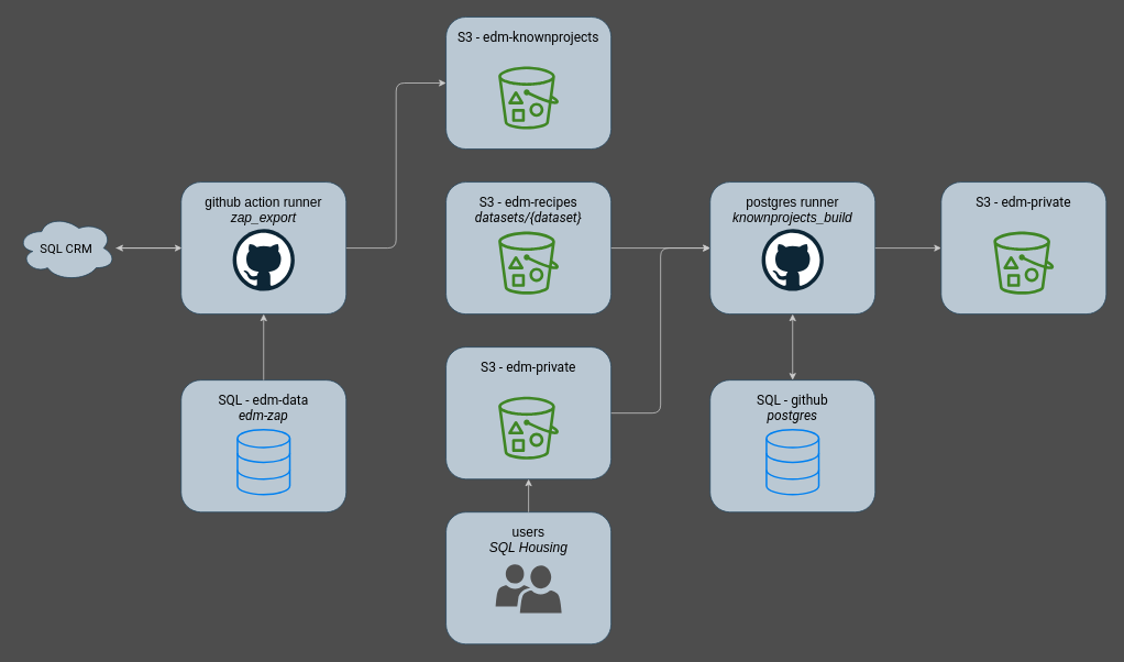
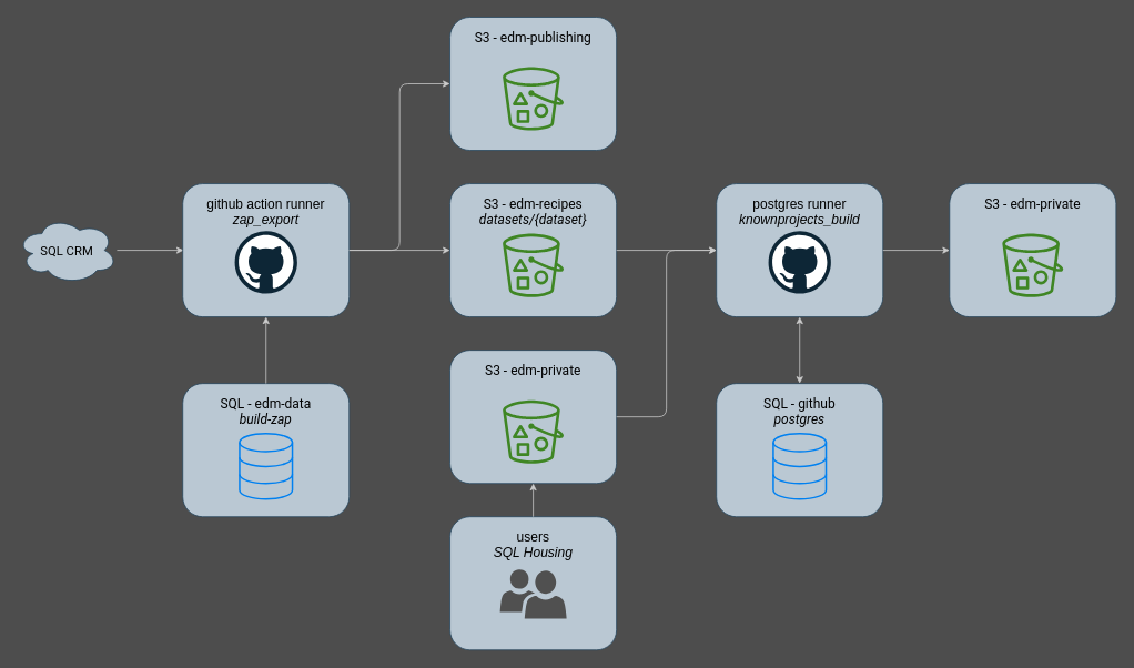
  <mxCell id="0" />
  <mxCell id="1" parent="0" />
  <mxCell id="2" style="edgeStyle=none;html=1;strokeColor=#CCCCCC;" parent="1" source="3" edge="1"><mxGeometry relative="1" as="geometry"><mxPoint x="220" y="300" as="targetPoint" /></mxGeometry></mxCell>
  <mxCell id="3" value="SQL CRM" style="ellipse;shape=cloud;whiteSpace=wrap;html=1;fontSize=15;fillColor=#bac8d3;strokeColor=#23445d;fontFamily=Roboto;fontSource=https%3A%2F%2Ffonts.googleapis.com%2Fcss%3Ffamily%3DRoboto;" parent="1" vertex="1"><mxGeometry x="20" y="260" width="120" height="80" as="geometry" /></mxCell>
  <mxCell id="4" value="" style="group;fontFamily=Roboto;fontSource=https%3A%2F%2Ffonts.googleapis.com%2Fcss%3Ffamily%3DRoboto;fontSize=10;" parent="1" vertex="1" connectable="0"><mxGeometry x="540" y="220" width="200" height="160" as="geometry" /></mxCell>
  <mxCell id="5" value="S3 -&amp;nbsp;edm-recipes&lt;br&gt;&lt;i&gt;datasets/{dataset}&lt;/i&gt;" style="rounded=1;whiteSpace=wrap;html=1;fontFamily=Roboto;fontSize=16;fontColor=default;align=center;strokeColor=#23445d;fillColor=#bac8d3;fillStyle=solid;verticalAlign=top;spacing=10;fontSource=https%3A%2F%2Ffonts.googleapis.com%2Fcss%3Ffamily%3DRoboto;" parent="4" vertex="1"><mxGeometry width="200" height="160" as="geometry" /></mxCell>
  <mxCell id="6" value="" style="sketch=0;outlineConnect=0;fontColor=#232F3E;gradientColor=none;fillColor=#3F8624;strokeColor=none;dashed=0;verticalLabelPosition=bottom;verticalAlign=top;align=center;html=1;fontSize=16;fontStyle=0;aspect=fixed;pointerEvents=1;shape=mxgraph.aws4.bucket_with_objects;fontFamily=Roboto;fontSource=https%3A%2F%2Ffonts.googleapis.com%2Fcss%3Ffamily%3DRoboto;" parent="4" vertex="1"><mxGeometry x="63.415" y="60.0" width="73.171" height="76.098" as="geometry" /></mxCell>
  <mxCell id="7" value="" style="group;fontFamily=Roboto;fontSource=https%3A%2F%2Ffonts.googleapis.com%2Fcss%3Ffamily%3DRoboto;fontSize=10;" parent="1" vertex="1" connectable="0"><mxGeometry x="219" y="460" width="200" height="160" as="geometry" /></mxCell>
- <mxCell id="8" value="SQL - edm-data&lt;br&gt;&lt;i&gt;edm-zap&lt;/i&gt;" style="rounded=1;whiteSpace=wrap;html=1;fontFamily=Roboto;fontSize=16;fontColor=default;align=center;strokeColor=#23445d;fillColor=#bac8d3;fillStyle=solid;verticalAlign=top;spacing=10;fontSource=https%3A%2F%2Ffonts.googleapis.com%2Fcss%3Ffamily%3DRoboto;" parent="7" vertex="1"><mxGeometry width="200" height="160" as="geometry" /></mxCell>
+ <mxCell id="8" value="SQL - edm-data&lt;br&gt;&lt;i&gt;build-zap&lt;/i&gt;" style="rounded=1;whiteSpace=wrap;html=1;fontFamily=Roboto;fontSize=16;fontColor=default;align=center;strokeColor=#23445d;fillColor=#bac8d3;fillStyle=solid;verticalAlign=top;spacing=10;fontSource=https%3A%2F%2Ffonts.googleapis.com%2Fcss%3Ffamily%3DRoboto;" parent="7" vertex="1"><mxGeometry width="200" height="160" as="geometry" /></mxCell>
  <mxCell id="9" value="" style="html=1;verticalLabelPosition=bottom;align=center;labelBackgroundColor=#ffffff;verticalAlign=top;strokeWidth=2;strokeColor=#0080F0;shadow=0;dashed=0;shape=mxgraph.ios7.icons.data;fontSize=16;fontColor=#000000;fillColor=none;fontFamily=Roboto;fontSource=https%3A%2F%2Ffonts.googleapis.com%2Fcss%3Ffamily%3DRoboto;" parent="7" vertex="1"><mxGeometry x="68.293" y="60.0" width="63.415" height="78.81" as="geometry" /></mxCell>
  <mxCell id="10" value="" style="group" parent="1" vertex="1" connectable="0"><mxGeometry x="219" y="220" width="200" height="160" as="geometry" /></mxCell>
  <mxCell id="11" value="github action runner&lt;br&gt;&lt;i&gt;zap_export&lt;/i&gt;" style="rounded=1;whiteSpace=wrap;html=1;fontFamily=Helvetica;fontSize=16;fontColor=default;align=center;strokeColor=#23445d;fillColor=#bac8d3;fillStyle=solid;verticalAlign=top;spacing=10;" parent="10" vertex="1"><mxGeometry width="200" height="160" as="geometry" /></mxCell>
  <mxCell id="12" value="" style="dashed=0;outlineConnect=0;html=1;align=center;labelPosition=center;verticalLabelPosition=bottom;verticalAlign=top;shape=mxgraph.weblogos.github" parent="10" vertex="1"><mxGeometry x="62.5" y="57.0" width="75" height="75" as="geometry" /></mxCell>
  <mxCell id="13" value="" style="group;fontFamily=Roboto;fontSource=https%3A%2F%2Ffonts.googleapis.com%2Fcss%3Ffamily%3DRoboto;fontSize=10;" parent="1" vertex="1" connectable="0"><mxGeometry x="540" y="20" width="200" height="160" as="geometry" /></mxCell>
- <mxCell id="14" value="S3 -&amp;nbsp;edm-knownprojects" style="rounded=1;whiteSpace=wrap;html=1;fontFamily=Roboto;fontSize=16;fontColor=default;align=center;strokeColor=#23445d;fillColor=#bac8d3;fillStyle=solid;verticalAlign=top;spacing=10;fontSource=https%3A%2F%2Ffonts.googleapis.com%2Fcss%3Ffamily%3DRoboto;" parent="13" vertex="1"><mxGeometry width="200" height="160" as="geometry" /></mxCell>
+ <mxCell id="14" value="S3 -&amp;nbsp;edm-publishing" style="rounded=1;whiteSpace=wrap;html=1;fontFamily=Roboto;fontSize=16;fontColor=default;align=center;strokeColor=#23445d;fillColor=#bac8d3;fillStyle=solid;verticalAlign=top;spacing=10;fontSource=https%3A%2F%2Ffonts.googleapis.com%2Fcss%3Ffamily%3DRoboto;" parent="13" vertex="1"><mxGeometry width="200" height="160" as="geometry" /></mxCell>
  <mxCell id="15" value="" style="sketch=0;outlineConnect=0;fontColor=#232F3E;gradientColor=none;fillColor=#3F8624;strokeColor=none;dashed=0;verticalLabelPosition=bottom;verticalAlign=top;align=center;html=1;fontSize=16;fontStyle=0;aspect=fixed;pointerEvents=1;shape=mxgraph.aws4.bucket_with_objects;fontFamily=Roboto;fontSource=https%3A%2F%2Ffonts.googleapis.com%2Fcss%3Ffamily%3DRoboto;" parent="13" vertex="1"><mxGeometry x="63.415" y="60.0" width="73.171" height="76.098" as="geometry" /></mxCell>
  <mxCell id="16" value="" style="group;fontFamily=Roboto;fontSource=https%3A%2F%2Ffonts.googleapis.com%2Fcss%3Ffamily%3DRoboto;fontSize=10;" parent="1" vertex="1" connectable="0"><mxGeometry x="540" y="420" width="200" height="160" as="geometry" /></mxCell>
  <mxCell id="17" value="S3 -&amp;nbsp;edm-private&lt;br&gt;" style="rounded=1;whiteSpace=wrap;html=1;fontFamily=Roboto;fontSize=16;fontColor=default;align=center;strokeColor=#23445d;fillColor=#bac8d3;fillStyle=solid;verticalAlign=top;spacing=10;fontSource=https%3A%2F%2Ffonts.googleapis.com%2Fcss%3Ffamily%3DRoboto;" parent="16" vertex="1"><mxGeometry width="200" height="160" as="geometry" /></mxCell>
  <mxCell id="18" value="" style="sketch=0;outlineConnect=0;fontColor=#232F3E;gradientColor=none;fillColor=#3F8624;strokeColor=none;dashed=0;verticalLabelPosition=bottom;verticalAlign=top;align=center;html=1;fontSize=16;fontStyle=0;aspect=fixed;pointerEvents=1;shape=mxgraph.aws4.bucket_with_objects;fontFamily=Roboto;fontSource=https%3A%2F%2Ffonts.googleapis.com%2Fcss%3Ffamily%3DRoboto;" parent="16" vertex="1"><mxGeometry x="63.415" y="60.0" width="73.171" height="76.098" as="geometry" /></mxCell>
  <mxCell id="19" style="edgeStyle=none;html=1;entryX=0.5;entryY=0;entryDx=0;entryDy=0;strokeColor=#CCCCCC;startArrow=classic;startFill=1;endArrow=none;" parent="1" source="11" target="8" edge="1"><mxGeometry relative="1" as="geometry" /></mxCell>
- <mxCell id="20" style="edgeStyle=orthogonalEdgeStyle;html=1;strokeColor=#CCCCCC;startArrow=none;startFill=0;" parent="1" source="11" target="3" edge="1"><mxGeometry relative="1" as="geometry" /></mxCell>
+ <mxCell id="20" style="edgeStyle=orthogonalEdgeStyle;html=1;entryX=0;entryY=0.5;entryDx=0;entryDy=0;strokeColor=#CCCCCC;startArrow=none;startFill=0;" parent="1" source="11" target="5" edge="1"><mxGeometry relative="1" as="geometry" /></mxCell>
  <mxCell id="21" style="edgeStyle=orthogonalEdgeStyle;shape=connector;rounded=1;html=1;entryX=0;entryY=0.5;entryDx=0;entryDy=0;labelBackgroundColor=default;strokeColor=#CCCCCC;fontFamily=Helvetica;fontSize=11;fontColor=default;startArrow=none;startFill=0;endArrow=classic;" parent="1" source="11" target="14" edge="1"><mxGeometry relative="1" as="geometry" /></mxCell>
  <mxCell id="22" value="" style="group" parent="1" vertex="1" connectable="0"><mxGeometry x="860" y="220" width="200" height="160" as="geometry" /></mxCell>
  <mxCell id="23" value="postgres runner&lt;br&gt;&lt;i&gt;knownprojects_build&lt;/i&gt;" style="rounded=1;whiteSpace=wrap;html=1;fontFamily=Helvetica;fontSize=16;fontColor=default;align=center;strokeColor=#23445d;fillColor=#bac8d3;fillStyle=solid;verticalAlign=top;spacing=10;" parent="22" vertex="1"><mxGeometry width="200" height="160" as="geometry" /></mxCell>
  <mxCell id="24" value="" style="dashed=0;outlineConnect=0;html=1;align=center;labelPosition=center;verticalLabelPosition=bottom;verticalAlign=top;shape=mxgraph.weblogos.github" parent="22" vertex="1"><mxGeometry x="62.5" y="57.0" width="75" height="75" as="geometry" /></mxCell>
  <mxCell id="25" style="edgeStyle=orthogonalEdgeStyle;shape=connector;rounded=1;html=1;entryX=0;entryY=0.5;entryDx=0;entryDy=0;labelBackgroundColor=default;strokeColor=#CCCCCC;fontFamily=Helvetica;fontSize=11;fontColor=default;startArrow=none;startFill=0;endArrow=classic;" parent="1" source="5" target="23" edge="1"><mxGeometry relative="1" as="geometry" /></mxCell>
  <mxCell id="26" value="" style="group;fontFamily=Roboto;fontSource=https%3A%2F%2Ffonts.googleapis.com%2Fcss%3Ffamily%3DRoboto;fontSize=10;" parent="1" vertex="1" connectable="0"><mxGeometry x="860" y="460" width="200" height="160" as="geometry" /></mxCell>
  <mxCell id="27" value="SQL - github&lt;br&gt;&lt;i&gt;postgres&lt;/i&gt;" style="rounded=1;whiteSpace=wrap;html=1;fontFamily=Roboto;fontSize=16;fontColor=default;align=center;strokeColor=#23445d;fillColor=#bac8d3;fillStyle=solid;verticalAlign=top;spacing=10;fontSource=https%3A%2F%2Ffonts.googleapis.com%2Fcss%3Ffamily%3DRoboto;" parent="26" vertex="1"><mxGeometry width="200" height="160" as="geometry" /></mxCell>
  <mxCell id="28" value="" style="html=1;verticalLabelPosition=bottom;align=center;labelBackgroundColor=#ffffff;verticalAlign=top;strokeWidth=2;strokeColor=#0080F0;shadow=0;dashed=0;shape=mxgraph.ios7.icons.data;fontSize=16;fontColor=#000000;fillColor=none;fontFamily=Roboto;fontSource=https%3A%2F%2Ffonts.googleapis.com%2Fcss%3Ffamily%3DRoboto;" parent="26" vertex="1"><mxGeometry x="68.293" y="60.0" width="63.415" height="78.81" as="geometry" /></mxCell>
  <mxCell id="29" style="edgeStyle=orthogonalEdgeStyle;shape=connector;rounded=1;html=1;entryX=0.5;entryY=0;entryDx=0;entryDy=0;labelBackgroundColor=default;strokeColor=#CCCCCC;fontFamily=Helvetica;fontSize=11;fontColor=default;startArrow=classic;startFill=1;endArrow=classic;" parent="1" source="23" target="27" edge="1"><mxGeometry relative="1" as="geometry" /></mxCell>
  <mxCell id="30" style="edgeStyle=orthogonalEdgeStyle;shape=connector;rounded=1;html=1;entryX=0;entryY=0.5;entryDx=0;entryDy=0;labelBackgroundColor=default;strokeColor=#CCCCCC;fontFamily=Helvetica;fontSize=11;fontColor=default;startArrow=none;startFill=0;endArrow=classic;" parent="1" source="17" target="23" edge="1"><mxGeometry relative="1" as="geometry" /></mxCell>
  <mxCell id="31" value="" style="group" parent="1" vertex="1" connectable="0"><mxGeometry x="540" y="620" width="200" height="160" as="geometry" /></mxCell>
  <mxCell id="32" value="" style="group" parent="31" vertex="1" connectable="0"><mxGeometry width="200" height="160" as="geometry" /></mxCell>
  <mxCell id="33" value="users&lt;br&gt;&lt;i&gt;SQL Housing&lt;/i&gt;" style="rounded=1;whiteSpace=wrap;html=1;fontFamily=Helvetica;fontSize=16;fontColor=default;align=center;strokeColor=#23445d;fillColor=#bac8d3;fillStyle=solid;verticalAlign=top;spacing=10;" parent="32" vertex="1"><mxGeometry width="200" height="160" as="geometry" /></mxCell>
  <mxCell id="34" value="" style="sketch=0;pointerEvents=1;shadow=0;dashed=0;html=1;strokeColor=none;labelPosition=center;verticalLabelPosition=bottom;verticalAlign=top;align=center;fillColor=#505050;shape=mxgraph.mscae.intune.user_group;fontFamily=Helvetica;fontSize=11;fontColor=default;aspect=fixed;" parent="32" vertex="1"><mxGeometry x="60" y="63" width="80" height="59.2" as="geometry" /></mxCell>
  <mxCell id="35" style="edgeStyle=orthogonalEdgeStyle;shape=connector;rounded=1;html=1;entryX=0.5;entryY=1;entryDx=0;entryDy=0;labelBackgroundColor=default;strokeColor=#CCCCCC;fontFamily=Helvetica;fontSize=11;fontColor=default;startArrow=none;startFill=0;endArrow=classic;" parent="1" source="33" target="17" edge="1"><mxGeometry relative="1" as="geometry" /></mxCell>
  <mxCell id="36" value="" style="group;fontFamily=Roboto;fontSource=https%3A%2F%2Ffonts.googleapis.com%2Fcss%3Ffamily%3DRoboto;fontSize=10;" parent="1" vertex="1" connectable="0"><mxGeometry x="1140" y="220" width="200" height="160" as="geometry" /></mxCell>
  <mxCell id="37" value="S3 -&amp;nbsp;edm-private&lt;br&gt;" style="rounded=1;whiteSpace=wrap;html=1;fontFamily=Roboto;fontSize=16;fontColor=default;align=center;strokeColor=#23445d;fillColor=#bac8d3;fillStyle=solid;verticalAlign=top;spacing=10;fontSource=https%3A%2F%2Ffonts.googleapis.com%2Fcss%3Ffamily%3DRoboto;" parent="36" vertex="1"><mxGeometry width="200" height="160" as="geometry" /></mxCell>
  <mxCell id="38" value="" style="sketch=0;outlineConnect=0;fontColor=#232F3E;gradientColor=none;fillColor=#3F8624;strokeColor=none;dashed=0;verticalLabelPosition=bottom;verticalAlign=top;align=center;html=1;fontSize=16;fontStyle=0;aspect=fixed;pointerEvents=1;shape=mxgraph.aws4.bucket_with_objects;fontFamily=Roboto;fontSource=https%3A%2F%2Ffonts.googleapis.com%2Fcss%3Ffamily%3DRoboto;" parent="36" vertex="1"><mxGeometry x="63.415" y="60.0" width="73.171" height="76.098" as="geometry" /></mxCell>
  <mxCell id="39" style="edgeStyle=orthogonalEdgeStyle;shape=connector;rounded=1;html=1;entryX=0;entryY=0.5;entryDx=0;entryDy=0;labelBackgroundColor=default;strokeColor=#CCCCCC;fontFamily=Helvetica;fontSize=11;fontColor=default;startArrow=none;startFill=0;endArrow=classic;" parent="1" source="23" target="37" edge="1"><mxGeometry relative="1" as="geometry" /></mxCell>
